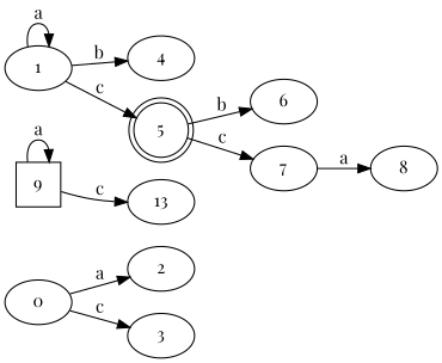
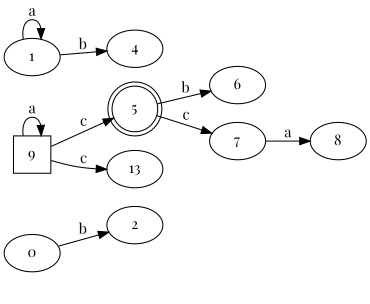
  digraph {
    fontname="Playfair Display"
    rankdir=LR
    node [fontname="Playfair Display"]
    edge [fontname="Playfair Display"]
    0
    2
-   3
    1
    4
    5 [shape=doublecircle]
    6
    7
    8
    9 [shape=square]
    n11 [label=13]
-   0 -> 2 [label=a]
-   0 -> 3 [label=c]
+   0 -> 2 [label=b]
    1 -> 1 [label=a]
    1 -> 4 [label=b]
-   1 -> 5 [label=c]
+   9 -> 5 [label=c]
    5 -> 6 [label=b]
    5 -> 7 [label=c]
    7 -> 8 [label=a]
    9 -> 9 [label=a]
    9 -> n11 [label=c]
  }
